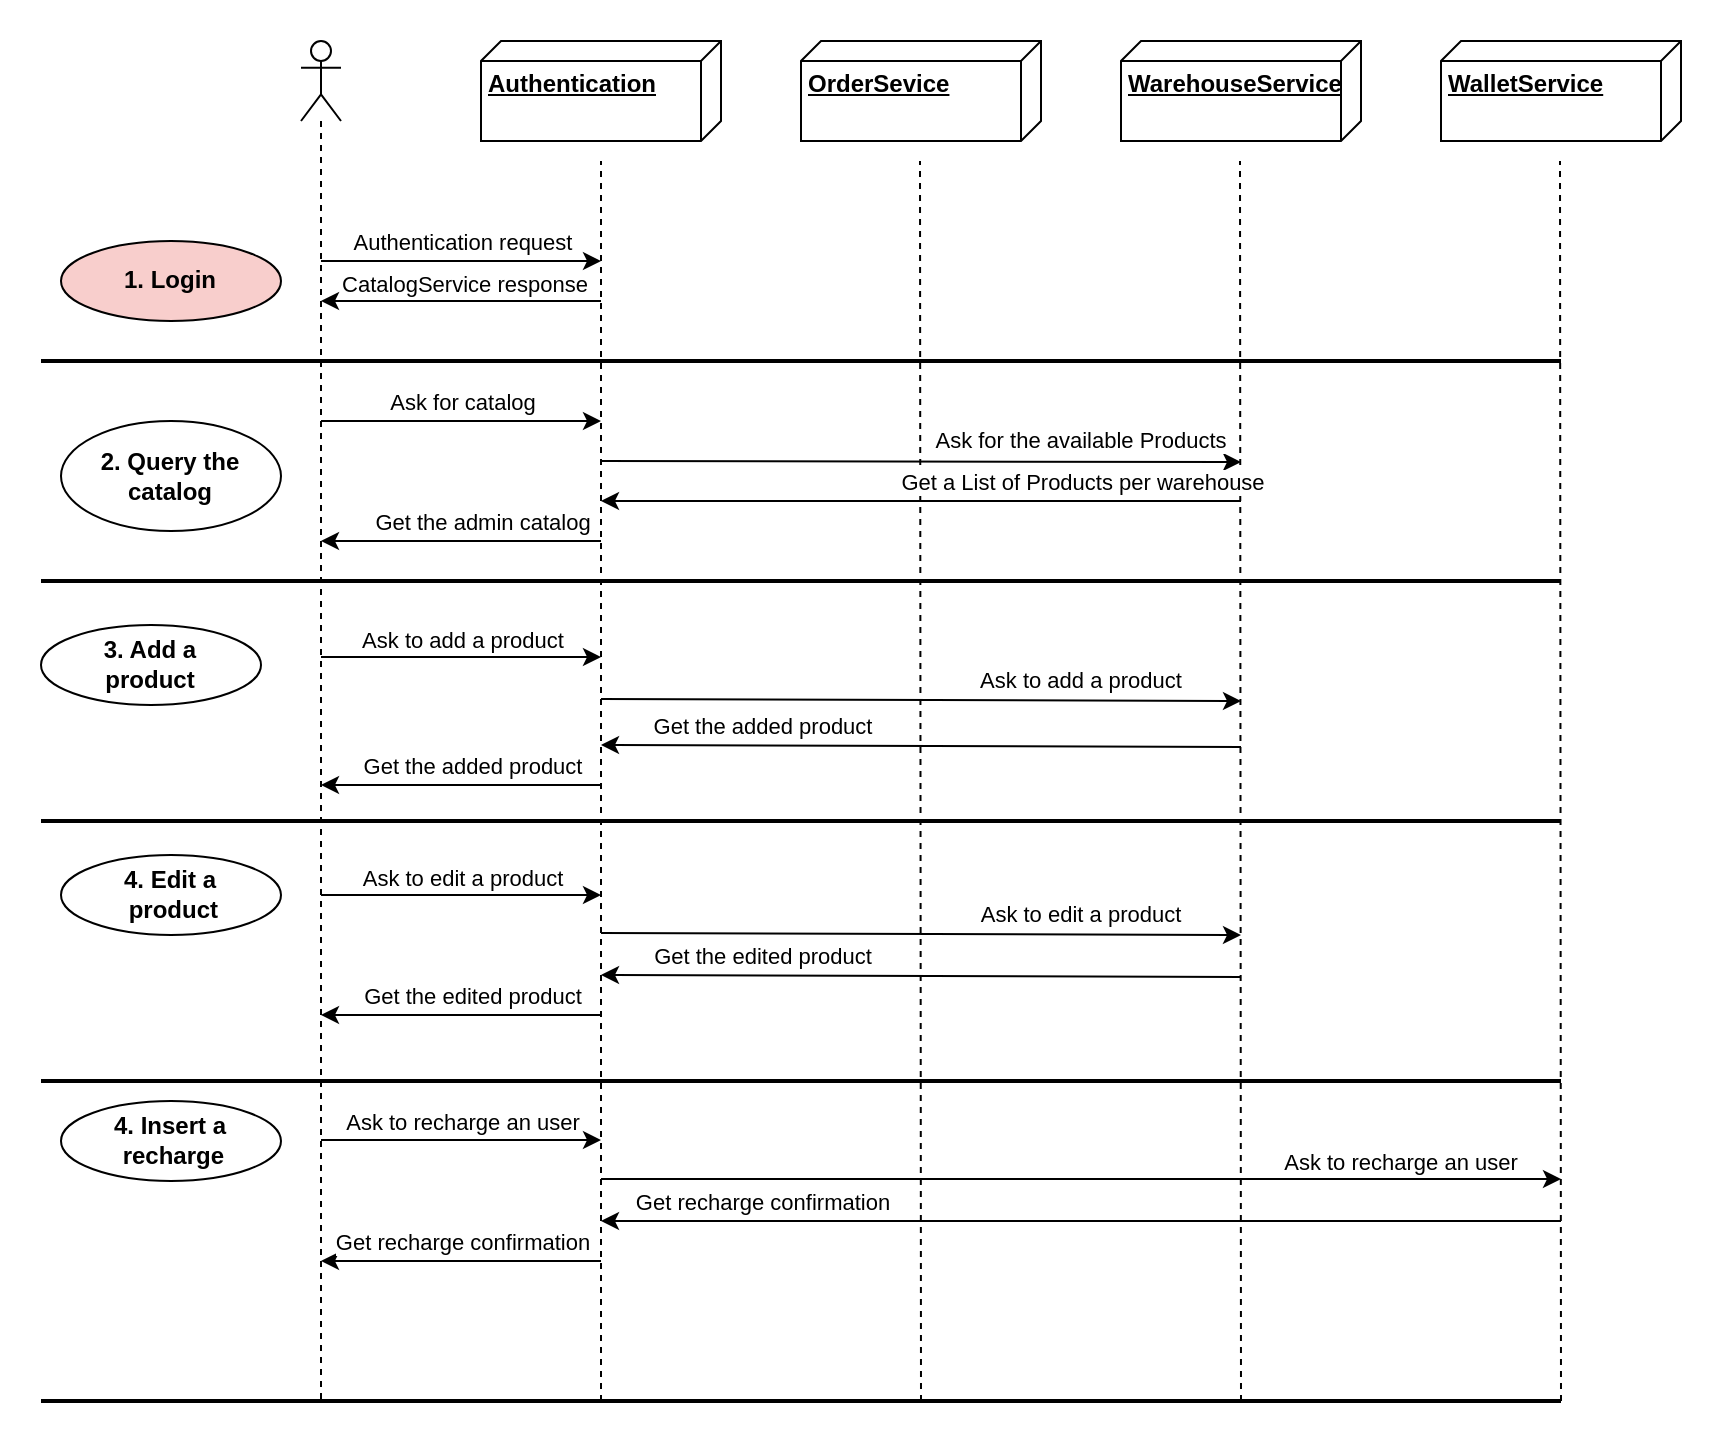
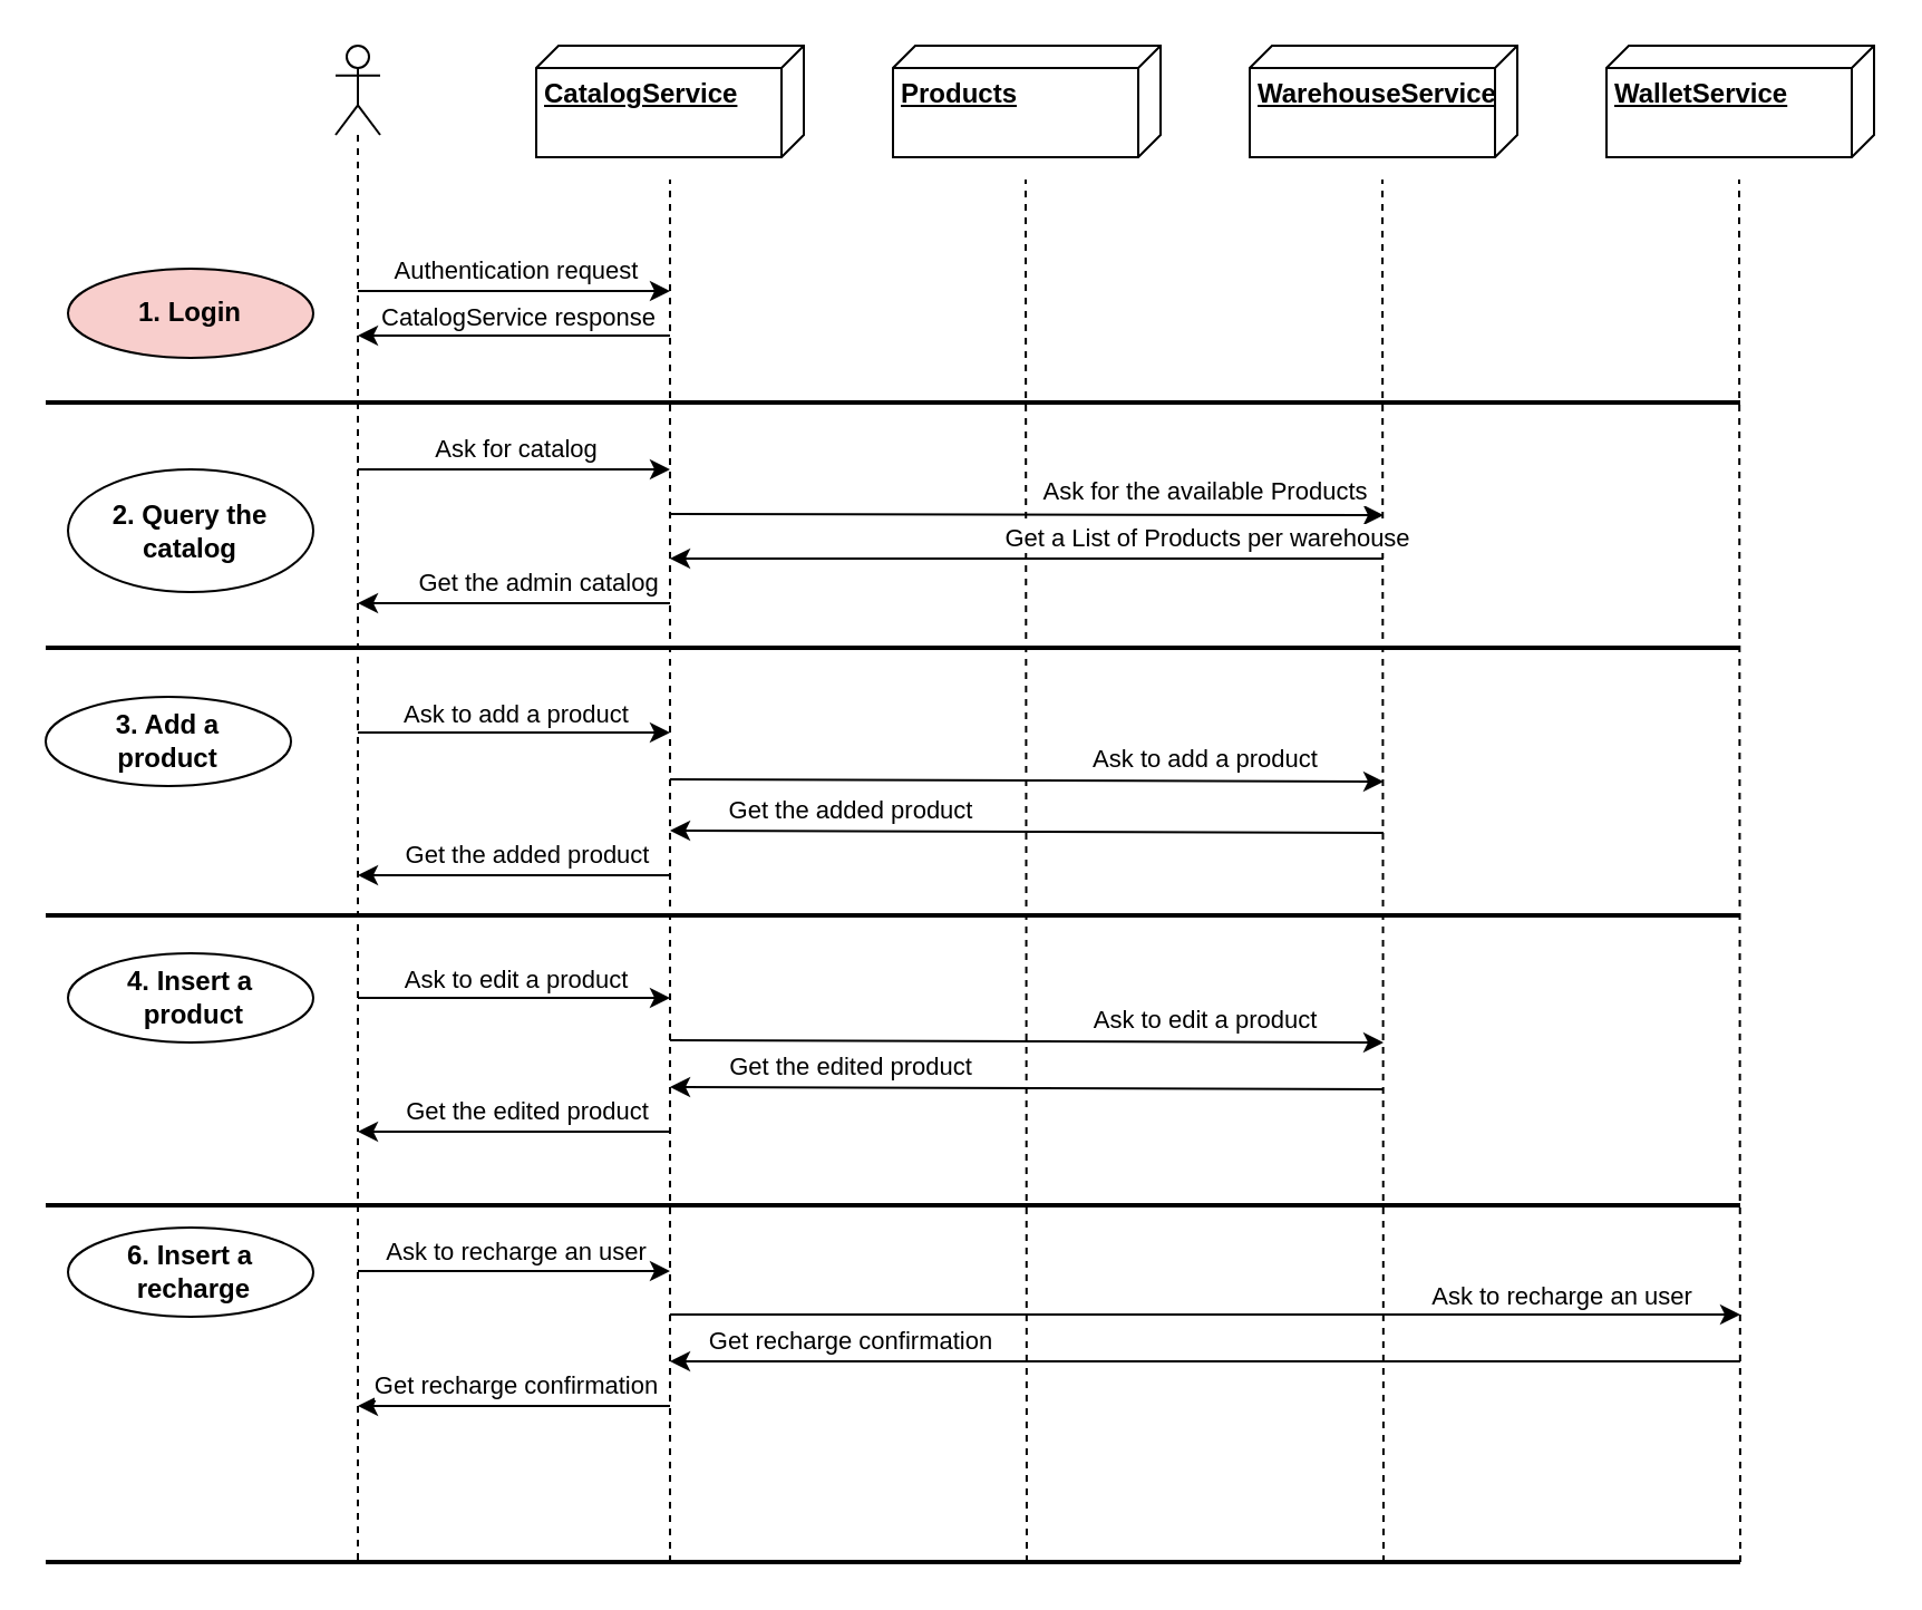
  <mxCell id="0" />
  <mxCell id="1" parent="0" />
  <mxCell id="2" value="" style="shape=umlLifeline;participant=umlActor;perimeter=lifelinePerimeter;whiteSpace=wrap;html=1;container=1;collapsible=0;recursiveResize=0;verticalAlign=top;spacingTop=36;outlineConnect=0;" parent="1" vertex="1"><mxGeometry x="150" y="20" width="20" height="680" as="geometry" /></mxCell>
  <mxCell id="3" value="1. Login" style="ellipse;whiteSpace=wrap;html=1;fontStyle=1;fillColor=#f8cecc;" parent="1" vertex="1"><mxGeometry x="30" y="120" width="110" height="40" as="geometry" /></mxCell>
  <mxCell id="4" value="3. Add a &lt;br&gt;product" style="ellipse;whiteSpace=wrap;html=1;fontStyle=1" parent="1" vertex="1"><mxGeometry x="20" y="312" width="110" height="40" as="geometry" /></mxCell>
  <mxCell id="5" value="2. Query the catalog" style="ellipse;whiteSpace=wrap;html=1;fontStyle=1" parent="1" vertex="1"><mxGeometry x="30" y="210" width="110" height="55" as="geometry" /></mxCell>
- <mxCell id="6" value="4. Edit a&lt;br&gt;&amp;nbsp;product" style="ellipse;whiteSpace=wrap;html=1;fontStyle=1" parent="1" vertex="1"><mxGeometry x="30" y="427" width="110" height="40" as="geometry" /></mxCell>
- <mxCell id="7" value="Authentication" style="verticalAlign=top;align=left;spacingTop=8;spacingLeft=2;spacingRight=12;shape=cube;size=10;direction=south;fontStyle=5;html=1;" parent="1" vertex="1"><mxGeometry x="240" y="20" width="120" height="50" as="geometry" /></mxCell>
- <mxCell id="8" value="OrderSevice" style="verticalAlign=top;align=left;spacingTop=8;spacingLeft=2;spacingRight=12;shape=cube;size=10;direction=south;fontStyle=5;html=1;" parent="1" vertex="1"><mxGeometry x="400" y="20" width="120" height="50" as="geometry" /></mxCell>
+ <mxCell id="6" value="4. Insert a&lt;br&gt;&amp;nbsp;product" style="ellipse;whiteSpace=wrap;html=1;fontStyle=1" parent="1" vertex="1"><mxGeometry x="30" y="427" width="110" height="40" as="geometry" /></mxCell>
+ <mxCell id="7" value="CatalogService" style="verticalAlign=top;align=left;spacingTop=8;spacingLeft=2;spacingRight=12;shape=cube;size=10;direction=south;fontStyle=5;html=1;" parent="1" vertex="1"><mxGeometry x="240" y="20" width="120" height="50" as="geometry" /></mxCell>
+ <mxCell id="8" value="Products" style="verticalAlign=top;align=left;spacingTop=8;spacingLeft=2;spacingRight=12;shape=cube;size=10;direction=south;fontStyle=5;html=1;" parent="1" vertex="1"><mxGeometry x="400" y="20" width="120" height="50" as="geometry" /></mxCell>
  <mxCell id="9" value="WarehouseService" style="verticalAlign=top;align=left;spacingTop=8;spacingLeft=2;spacingRight=12;shape=cube;size=10;direction=south;fontStyle=5;html=1;" parent="1" vertex="1"><mxGeometry x="560" y="20" width="120" height="50" as="geometry" /></mxCell>
  <mxCell id="10" value="WalletService" style="verticalAlign=top;align=left;spacingTop=8;spacingLeft=2;spacingRight=12;shape=cube;size=10;direction=south;fontStyle=5;html=1;" parent="1" vertex="1"><mxGeometry x="720" y="20" width="120" height="50" as="geometry" /></mxCell>
  <mxCell id="11" value="" style="endArrow=none;dashed=1;html=1;" parent="1" edge="1"><mxGeometry width="50" height="50" relative="1" as="geometry"><mxPoint x="300" y="700" as="sourcePoint" /><mxPoint x="300" y="80" as="targetPoint" /></mxGeometry></mxCell>
  <mxCell id="12" value="" style="endArrow=none;dashed=1;html=1;" parent="1" edge="1"><mxGeometry width="50" height="50" relative="1" as="geometry"><mxPoint x="460" y="700" as="sourcePoint" /><mxPoint x="459.5" y="80" as="targetPoint" /></mxGeometry></mxCell>
  <mxCell id="13" value="" style="endArrow=none;dashed=1;html=1;" parent="1" edge="1"><mxGeometry width="50" height="50" relative="1" as="geometry"><mxPoint x="620" y="700" as="sourcePoint" /><mxPoint x="619.5" y="80" as="targetPoint" /></mxGeometry></mxCell>
  <mxCell id="14" value="" style="endArrow=none;dashed=1;html=1;" parent="1" edge="1"><mxGeometry width="50" height="50" relative="1" as="geometry"><mxPoint x="780" y="700" as="sourcePoint" /><mxPoint x="779.5" y="80" as="targetPoint" /></mxGeometry></mxCell>
  <mxCell id="15" value="" style="endArrow=classic;html=1;" parent="1" edge="1"><mxGeometry width="50" height="50" relative="1" as="geometry"><mxPoint x="160" y="130" as="sourcePoint" /><mxPoint x="300" y="130" as="targetPoint" /></mxGeometry></mxCell>
  <mxCell id="16" value="Authentication request" style="edgeLabel;html=1;align=center;verticalAlign=middle;resizable=0;points=[];" parent="15" vertex="1" connectable="0"><mxGeometry x="0.229" y="-3" relative="1" as="geometry"><mxPoint x="-16" y="-13" as="offset" /></mxGeometry></mxCell>
  <mxCell id="17" value="" style="endArrow=classic;html=1;" parent="1" edge="1"><mxGeometry width="50" height="50" relative="1" as="geometry"><mxPoint x="300" y="150" as="sourcePoint" /><mxPoint x="160" y="150" as="targetPoint" /></mxGeometry></mxCell>
  <mxCell id="18" value="CatalogService response" style="edgeLabel;html=1;align=center;verticalAlign=middle;resizable=0;points=[];" parent="1" vertex="1" connectable="0"><mxGeometry x="248" y="104" as="geometry"><mxPoint x="-17" y="37" as="offset" /></mxGeometry></mxCell>
  <mxCell id="19" value="" style="endArrow=classic;html=1;" parent="1" edge="1"><mxGeometry width="50" height="50" relative="1" as="geometry"><mxPoint x="160" y="210" as="sourcePoint" /><mxPoint x="300" y="210" as="targetPoint" /></mxGeometry></mxCell>
  <mxCell id="20" value="Ask for catalog" style="edgeLabel;html=1;align=center;verticalAlign=middle;resizable=0;points=[];" parent="19" vertex="1" connectable="0"><mxGeometry x="0.229" y="-3" relative="1" as="geometry"><mxPoint x="-16" y="-13" as="offset" /></mxGeometry></mxCell>
  <mxCell id="21" value="" style="endArrow=classic;html=1;" parent="1" edge="1"><mxGeometry width="50" height="50" relative="1" as="geometry"><mxPoint x="300" y="230" as="sourcePoint" /><mxPoint x="620" y="230.5" as="targetPoint" /></mxGeometry></mxCell>
  <mxCell id="22" value="Ask for the available Products" style="edgeLabel;html=1;align=center;verticalAlign=middle;resizable=0;points=[];" parent="21" vertex="1" connectable="0"><mxGeometry x="0.229" y="-3" relative="1" as="geometry"><mxPoint x="43" y="-13.31" as="offset" /></mxGeometry></mxCell>
  <mxCell id="23" value="Text" style="edgeLabel;html=1;align=center;verticalAlign=middle;resizable=0;points=[];" parent="21" vertex="1" connectable="0"><mxGeometry x="0.838" y="-9" relative="1" as="geometry"><mxPoint as="offset" /></mxGeometry></mxCell>
  <mxCell id="24" value="" style="endArrow=classic;html=1;" parent="1" edge="1"><mxGeometry width="50" height="50" relative="1" as="geometry"><mxPoint x="620" y="250" as="sourcePoint" /><mxPoint x="300" y="250" as="targetPoint" /></mxGeometry></mxCell>
  <mxCell id="25" value="Get a List of Products per warehouse" style="edgeLabel;html=1;align=center;verticalAlign=middle;resizable=0;points=[];" parent="24" vertex="1" connectable="0"><mxGeometry x="0.229" y="-3" relative="1" as="geometry"><mxPoint x="117" y="-7" as="offset" /></mxGeometry></mxCell>
  <mxCell id="26" value="" style="endArrow=classic;html=1;" parent="1" edge="1"><mxGeometry width="50" height="50" relative="1" as="geometry"><mxPoint x="160" y="328" as="sourcePoint" /><mxPoint x="300" y="328" as="targetPoint" /></mxGeometry></mxCell>
  <mxCell id="27" value="Ask to add a product" style="edgeLabel;html=1;align=center;verticalAlign=middle;resizable=0;points=[];" parent="26" vertex="1" connectable="0"><mxGeometry x="0.229" y="-3" relative="1" as="geometry"><mxPoint x="-16" y="-12" as="offset" /></mxGeometry></mxCell>
  <mxCell id="28" value="" style="endArrow=classic;html=1;" parent="1" edge="1"><mxGeometry width="50" height="50" relative="1" as="geometry"><mxPoint x="300" y="349" as="sourcePoint" /><mxPoint x="620" y="350" as="targetPoint" /></mxGeometry></mxCell>
  <mxCell id="29" value="Ask to add a product" style="edgeLabel;html=1;align=center;verticalAlign=middle;resizable=0;points=[];" parent="28" vertex="1" connectable="0"><mxGeometry x="0.229" y="-3" relative="1" as="geometry"><mxPoint x="43.01" y="-13" as="offset" /></mxGeometry></mxCell>
  <mxCell id="30" value="" style="endArrow=classic;html=1;" parent="1" edge="1"><mxGeometry width="50" height="50" relative="1" as="geometry"><mxPoint x="300" y="270" as="sourcePoint" /><mxPoint x="160" y="270" as="targetPoint" /></mxGeometry></mxCell>
  <mxCell id="31" value="Get the admin catalog" style="edgeLabel;html=1;align=center;verticalAlign=middle;resizable=0;points=[];" parent="30" vertex="1" connectable="0"><mxGeometry x="0.229" y="-3" relative="1" as="geometry"><mxPoint x="26.55" y="-7" as="offset" /></mxGeometry></mxCell>
  <mxCell id="32" value="" style="endArrow=classic;html=1;" parent="1" edge="1"><mxGeometry width="50" height="50" relative="1" as="geometry"><mxPoint x="620" y="373" as="sourcePoint" /><mxPoint x="300" y="372" as="targetPoint" /></mxGeometry></mxCell>
  <mxCell id="33" value="Get the added product" style="edgeLabel;html=1;align=center;verticalAlign=middle;resizable=0;points=[];" parent="32" vertex="1" connectable="0"><mxGeometry x="0.229" y="-3" relative="1" as="geometry"><mxPoint x="-43.01" y="-7.38" as="offset" /></mxGeometry></mxCell>
  <mxCell id="34" value="" style="endArrow=classic;html=1;" parent="1" edge="1"><mxGeometry width="50" height="50" relative="1" as="geometry"><mxPoint x="300" y="392" as="sourcePoint" /><mxPoint x="160" y="392" as="targetPoint" /></mxGeometry></mxCell>
  <mxCell id="35" value="Get the added product" style="edgeLabel;html=1;align=center;verticalAlign=middle;resizable=0;points=[];" parent="34" vertex="1" connectable="0"><mxGeometry x="0.229" y="-3" relative="1" as="geometry"><mxPoint x="21.99" y="-6.69" as="offset" /></mxGeometry></mxCell>
  <mxCell id="36" value="" style="endArrow=classic;html=1;" parent="1" edge="1"><mxGeometry width="50" height="50" relative="1" as="geometry"><mxPoint x="160" y="447" as="sourcePoint" /><mxPoint x="300" y="447" as="targetPoint" /></mxGeometry></mxCell>
  <mxCell id="37" value="Ask to edit a product" style="edgeLabel;html=1;align=center;verticalAlign=middle;resizable=0;points=[];" parent="36" vertex="1" connectable="0"><mxGeometry x="0.229" y="-3" relative="1" as="geometry"><mxPoint x="-16" y="-12" as="offset" /></mxGeometry></mxCell>
  <mxCell id="38" value="" style="endArrow=classic;html=1;" parent="1" edge="1"><mxGeometry width="50" height="50" relative="1" as="geometry"><mxPoint x="300" y="466" as="sourcePoint" /><mxPoint x="620" y="467" as="targetPoint" /></mxGeometry></mxCell>
  <mxCell id="39" value="Ask to edit a product" style="edgeLabel;html=1;align=center;verticalAlign=middle;resizable=0;points=[];" parent="38" vertex="1" connectable="0"><mxGeometry x="0.229" y="-3" relative="1" as="geometry"><mxPoint x="43.01" y="-13" as="offset" /></mxGeometry></mxCell>
  <mxCell id="40" value="" style="endArrow=classic;html=1;" parent="1" edge="1"><mxGeometry width="50" height="50" relative="1" as="geometry"><mxPoint x="620" y="488" as="sourcePoint" /><mxPoint x="300" y="487" as="targetPoint" /></mxGeometry></mxCell>
  <mxCell id="41" value="Get the edited product" style="edgeLabel;html=1;align=center;verticalAlign=middle;resizable=0;points=[];" parent="40" vertex="1" connectable="0"><mxGeometry x="0.229" y="-3" relative="1" as="geometry"><mxPoint x="-43.01" y="-7.38" as="offset" /></mxGeometry></mxCell>
  <mxCell id="42" value="" style="endArrow=classic;html=1;" parent="1" edge="1"><mxGeometry width="50" height="50" relative="1" as="geometry"><mxPoint x="300" y="507" as="sourcePoint" /><mxPoint x="160" y="507" as="targetPoint" /></mxGeometry></mxCell>
  <mxCell id="43" value="Get the edited product" style="edgeLabel;html=1;align=center;verticalAlign=middle;resizable=0;points=[];" parent="42" vertex="1" connectable="0"><mxGeometry x="0.229" y="-3" relative="1" as="geometry"><mxPoint x="21.99" y="-6.69" as="offset" /></mxGeometry></mxCell>
- <mxCell id="44" value="4. Insert a&lt;br&gt;&amp;nbsp;recharge" style="ellipse;whiteSpace=wrap;html=1;fontStyle=1" parent="1" vertex="1"><mxGeometry x="30" y="550" width="110" height="40" as="geometry" /></mxCell>
+ <mxCell id="44" value="6. Insert a&lt;br&gt;&amp;nbsp;recharge" style="ellipse;whiteSpace=wrap;html=1;fontStyle=1" parent="1" vertex="1"><mxGeometry x="30" y="550" width="110" height="40" as="geometry" /></mxCell>
  <mxCell id="45" value="" style="endArrow=none;html=1;strokeWidth=2;" parent="1" edge="1"><mxGeometry width="50" height="50" relative="1" as="geometry"><mxPoint x="20" y="180" as="sourcePoint" /><mxPoint x="780" y="180" as="targetPoint" /></mxGeometry></mxCell>
  <mxCell id="46" value="" style="endArrow=none;html=1;strokeWidth=2;" parent="1" edge="1"><mxGeometry width="50" height="50" relative="1" as="geometry"><mxPoint y="290" as="sourcePoint" x="20" /><mxPoint x="780" y="290" as="targetPoint" /></mxGeometry></mxCell>
  <mxCell id="47" value="" style="endArrow=none;html=1;strokeWidth=2;" parent="1" edge="1"><mxGeometry width="50" height="50" relative="1" as="geometry"><mxPoint y="410" as="sourcePoint" x="20" /><mxPoint x="780" y="410" as="targetPoint" /></mxGeometry></mxCell>
  <mxCell id="48" value="" style="endArrow=none;html=1;strokeWidth=2;" parent="1" edge="1"><mxGeometry width="50" height="50" relative="1" as="geometry"><mxPoint y="540" as="sourcePoint" x="20" /><mxPoint x="780" y="540" as="targetPoint" /></mxGeometry></mxCell>
  <mxCell id="49" value="" style="endArrow=classic;html=1;" parent="1" edge="1"><mxGeometry width="50" height="50" relative="1" as="geometry"><mxPoint x="160" y="569.5" as="sourcePoint" /><mxPoint x="300" y="569.5" as="targetPoint" /></mxGeometry></mxCell>
  <mxCell id="50" value="Ask to recharge an user" style="edgeLabel;html=1;align=center;verticalAlign=middle;resizable=0;points=[];" parent="49" vertex="1" connectable="0"><mxGeometry x="0.229" y="-3" relative="1" as="geometry"><mxPoint x="-16" y="-12" as="offset" /></mxGeometry></mxCell>
  <mxCell id="51" value="" style="endArrow=classic;html=1;" parent="1" edge="1"><mxGeometry width="50" height="50" relative="1" as="geometry"><mxPoint x="300" y="589" as="sourcePoint" /><mxPoint x="780" y="589" as="targetPoint" /></mxGeometry></mxCell>
  <mxCell id="52" value="Ask to recharge an user" style="edgeLabel;html=1;align=center;verticalAlign=middle;resizable=0;points=[];" parent="51" vertex="1" connectable="0"><mxGeometry x="0.229" y="-3" relative="1" as="geometry"><mxPoint x="104.71" y="-12" as="offset" /></mxGeometry></mxCell>
  <mxCell id="53" value="" style="endArrow=classic;html=1;" parent="1" edge="1"><mxGeometry width="50" height="50" relative="1" as="geometry"><mxPoint x="780" y="610" as="sourcePoint" /><mxPoint x="300" y="610" as="targetPoint" /></mxGeometry></mxCell>
  <mxCell id="54" value="Get recharge confirmation" style="edgeLabel;html=1;align=center;verticalAlign=middle;resizable=0;points=[];" parent="53" vertex="1" connectable="0"><mxGeometry x="0.229" y="-3" relative="1" as="geometry"><mxPoint x="-105.0" y="-7" as="offset" /></mxGeometry></mxCell>
  <mxCell id="55" value="" style="endArrow=classic;html=1;" parent="1" edge="1"><mxGeometry width="50" height="50" relative="1" as="geometry"><mxPoint x="300" y="630" as="sourcePoint" /><mxPoint x="160" y="630" as="targetPoint" /></mxGeometry></mxCell>
  <mxCell id="56" value="Get recharge confirmation" style="edgeLabel;html=1;align=center;verticalAlign=middle;resizable=0;points=[];" parent="55" vertex="1" connectable="0"><mxGeometry x="0.229" y="-3" relative="1" as="geometry"><mxPoint x="16.0" y="-7" as="offset" /></mxGeometry></mxCell>
  <mxCell id="57" value="" style="endArrow=none;html=1;strokeWidth=2;" parent="1" edge="1"><mxGeometry width="50" height="50" relative="1" as="geometry"><mxPoint x="20" y="700" as="sourcePoint" /><mxPoint x="780" y="700" as="targetPoint" /></mxGeometry></mxCell>
